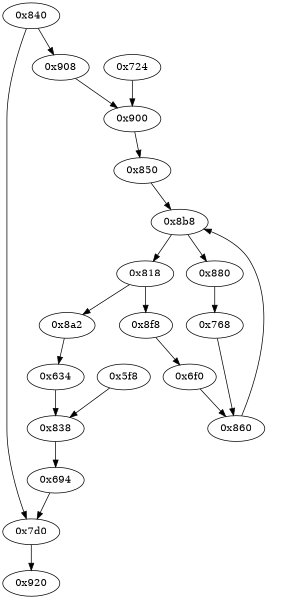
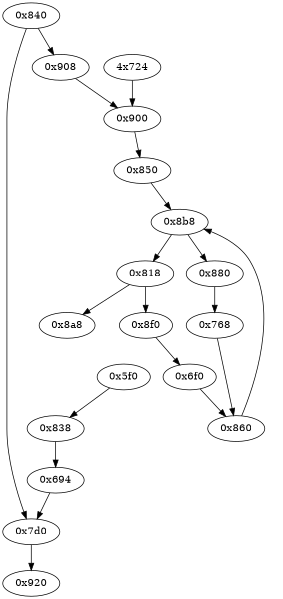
  strict digraph {
    node [opcode="[u'ldr', u'b']"]
-   "0x8a8" [opcode="[u'mov', u'bl', u'ldr', u'b']" label="0x8a2"]
-   "0x634" [opcode="[u'ldr', u'cmp', u'mov', u'mov']"]
+   "0x8a8" [opcode="[u'mov', u'bl', u'ldr', u'b']"]
    "0x838"
    "0x694" [opcode="[u'ldr', u'cmp', u'mov', u'mov', u'strb', u'ldr', u'b']"]
    "0x7d0" [opcode="[u'mov', u'mov', u'b']"]
    "0x840" [opcode="[u'ldrb', u'ldr', u'ldr', u'b']"]
    "0x908" [opcode="[u'ldr', u'ldr', u'ldrb', u'strb', u'ldr', u'b']"]
    "0x920" [opcode="[u'mov', u'sub', u'pop']"]
-   "0x8f0" [opcode="[u'ldr', u'bl', u'ldr', u'b']" label="0x8f8"]
+   "0x8f0" [opcode="[u'ldr', u'bl', u'ldr', u'b']"]
    "0x6f0" [opcode="[u'mov', u'mov', u'b']"]
    "0x860" [opcode="[u'ldr', u'ldr', u'ldr', u'smull', u'mov', u'asr', u'add', u'b']"]
    "0x900"
    "0x768" [opcode="[u'ldr', u'mul', u'ldr', u'ldr', u'mla', u'str', u'ldr', u'b']"]
    "0x8b8" [opcode="[u'str', u'str', u'ldr', u'ldr', u'ldr', u'cmp', u'mov', u'b']"]
    "0x818" [opcode="[u'ldr', u'ldr', u'cmp', u'mov', u'mov', u'strb', u'ldr', u'b']"]
    "0x880" [opcode="[u'ldr', u'ldr', u'smull', u'asr', u'add', u'add', u'sub', u'str', u'ldr', u'b']"]
    "0x850" [opcode="[u'ldr', u'mov', u'mov', u'b']"]
-   "0x724" [opcode="[u'ldrb', u'str', u'ldr', u'b']"]
-   "0x5f8" [opcode="[u'push', u'add', u'sub', u'str', u'ldr', u'str', u'ldr', u'ldr', u'ldr', u'ldr', u'add', u'str', u'ldr', u'add', u'b']"]
-   "0x8a8" -> "0x634"
-   "0x634" -> "0x838"
+   "0x724" [opcode="[u'ldrb', u'str', u'ldr', u'b']" label="4x724"]
+   "0x5f8" [opcode="[u'push', u'add', u'sub', u'str', u'ldr', u'str', u'ldr', u'ldr', u'ldr', u'ldr', u'add', u'str', u'ldr', u'add', u'b']" label="0x5f0"]
    "0x838" -> "0x694"
    "0x694" -> "0x7d0"
    "0x7d0" -> "0x920"
    "0x840" -> "0x7d0"
    "0x840" -> "0x908"
    "0x908" -> "0x900"
    "0x8f0" -> "0x6f0"
    "0x6f0" -> "0x860"
    "0x860" -> "0x8b8"
    "0x900" -> "0x850"
    "0x768" -> "0x860"
    "0x8b8" -> "0x818"
    "0x8b8" -> "0x880"
    "0x818" -> "0x8a8"
    "0x818" -> "0x8f0"
    "0x880" -> "0x768"
    "0x850" -> "0x8b8"
    "0x724" -> "0x900"
    "0x5f8" -> "0x838"
  }
